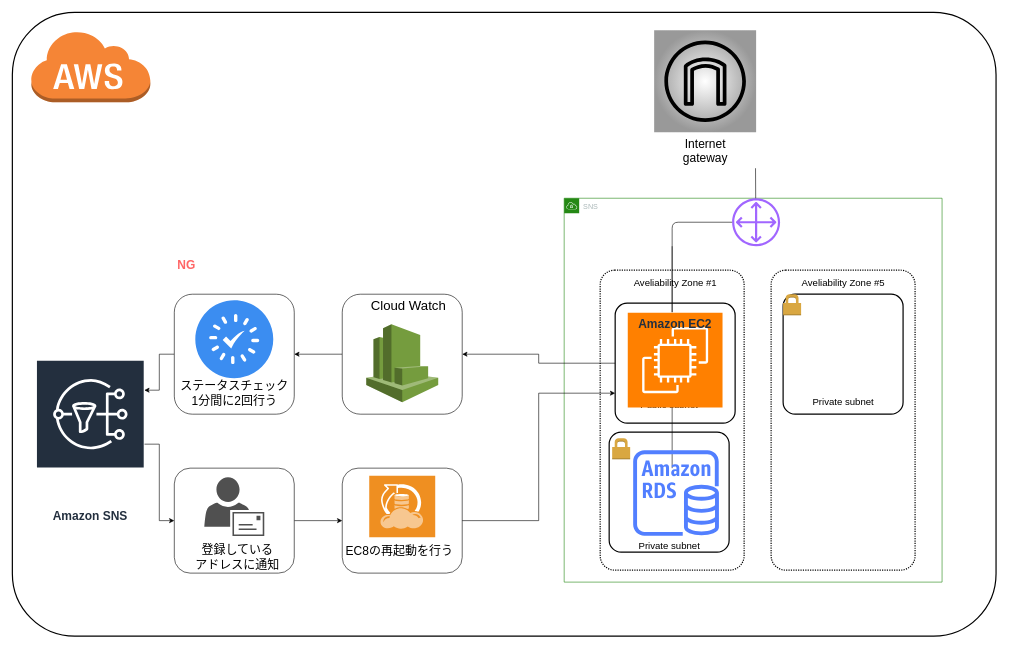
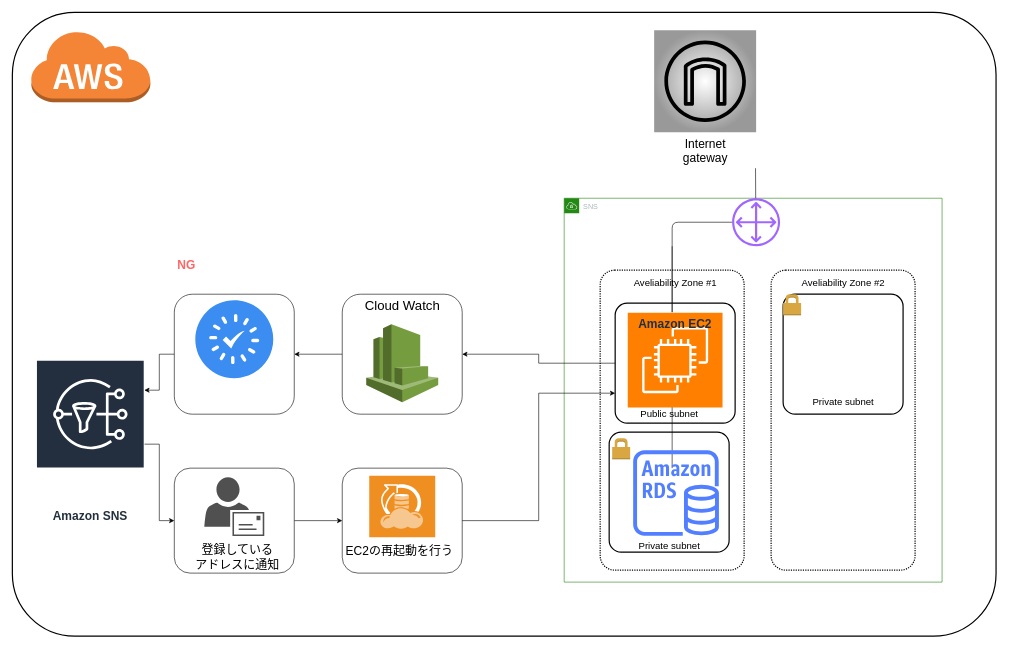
  <mxCell id="0" />
  <mxCell id="1" parent="0" />
  <mxCell id="2" value="" style="rounded=1;arcSize=10;dashed=0;gradientColor=none;strokeWidth=2;fontSize=16;" parent="1" vertex="1"><mxGeometry x="20" y="20" width="1640" height="1040" as="geometry" /></mxCell>
  <mxCell id="3" value="" style="rounded=1;whiteSpace=wrap;html=1;fontSize=20;fontColor=#FF6666;verticalAlign=middle;" parent="1" vertex="1"><mxGeometry x="570" y="780" width="200" height="175" as="geometry" /></mxCell>
  <mxCell id="4" style="edgeStyle=orthogonalEdgeStyle;rounded=0;sketch=0;jumpSize=6;orthogonalLoop=1;jettySize=auto;html=1;entryX=0;entryY=0.5;entryDx=0;entryDy=0;shadow=0;fontSize=20;fontColor=#FF6666;startSize=6;" parent="1" source="5" target="3" edge="1"><mxGeometry relative="1" as="geometry" /></mxCell>
  <mxCell id="5" value="" style="rounded=1;whiteSpace=wrap;html=1;fontSize=20;fontColor=#FF6666;verticalAlign=middle;" parent="1" vertex="1"><mxGeometry x="290" y="780" width="200" height="175" as="geometry" /></mxCell>
  <mxCell id="6" value="" style="rounded=1;arcSize=10;dashed=1;fillColor=none;gradientColor=none;dashPattern=1 1;strokeWidth=2;fontSize=16;" parent="1" vertex="1"><mxGeometry x="1285" y="450" width="240" height="500" as="geometry" /></mxCell>
  <mxCell id="7" value="SNS" style="points=[[0,0],[0.25,0],[0.5,0],[0.75,0],[1,0],[1,0.25],[1,0.5],[1,0.75],[1,1],[0.75,1],[0.5,1],[0.25,1],[0,1],[0,0.75],[0,0.5],[0,0.25]];outlineConnect=0;gradientColor=none;html=1;whiteSpace=wrap;fontSize=12;fontStyle=0;shape=mxgraph.aws4.group;grIcon=mxgraph.aws4.group_vpc;strokeColor=#248814;fillColor=none;verticalAlign=top;align=left;spacingLeft=30;fontColor=#AAB7B8;dashed=0;" parent="1" vertex="1"><mxGeometry x="940" y="330" width="630" height="640" as="geometry" /></mxCell>
  <mxCell id="8" value="" style="rounded=1;arcSize=10;dashed=1;fillColor=none;gradientColor=none;dashPattern=1 1;strokeWidth=2;fontSize=16;" parent="1" vertex="1"><mxGeometry x="1000" y="450" width="240" height="500" as="geometry" /></mxCell>
  <mxCell id="9" style="edgeStyle=orthogonalEdgeStyle;rounded=0;sketch=0;jumpSize=6;orthogonalLoop=1;jettySize=auto;html=1;shadow=0;fontSize=20;fontColor=#FF6666;startSize=6;" parent="1" source="10" target="41" edge="1"><mxGeometry relative="1" as="geometry"><Array as="points"><mxPoint x="265" y="590" /><mxPoint x="265" y="650" /></Array></mxGeometry></mxCell>
  <mxCell id="10" value="" style="rounded=1;whiteSpace=wrap;html=1;fontSize=20;" parent="1" vertex="1"><mxGeometry x="290" y="490" width="200" height="200" as="geometry" /></mxCell>
  <mxCell id="11" style="edgeStyle=orthogonalEdgeStyle;rounded=0;sketch=0;jumpSize=6;orthogonalLoop=1;jettySize=auto;html=1;shadow=0;fontSize=20;fontColor=#FF6666;startSize=6;" parent="1" source="12" target="10" edge="1"><mxGeometry relative="1" as="geometry" /></mxCell>
  <mxCell id="12" value="" style="rounded=1;whiteSpace=wrap;html=1;fontSize=22;" parent="1" vertex="1"><mxGeometry x="570" y="490" width="200" height="200" as="geometry" /></mxCell>
  <mxCell id="13" style="edgeStyle=orthogonalEdgeStyle;rounded=0;orthogonalLoop=1;jettySize=auto;html=1;entryX=1;entryY=0.5;entryDx=0;entryDy=0;fontSize=20;jumpSize=6;startSize=6;shadow=0;sketch=0;fontStyle=0" parent="1" source="14" target="12" edge="1"><mxGeometry relative="1" as="geometry" /></mxCell>
  <mxCell id="14" value="" style="rounded=1;arcSize=10;dashed=0;fillColor=none;gradientColor=none;strokeWidth=2;" parent="1" vertex="1"><mxGeometry x="1025" y="505" width="200" height="200" as="geometry" /></mxCell>
  <mxCell id="15" value="" style="rounded=1;arcSize=10;dashed=0;fillColor=none;gradientColor=none;strokeWidth=2;" parent="1" vertex="1"><mxGeometry x="1015" y="720" width="200" height="200" as="geometry" /></mxCell>
  <mxCell id="16" value="" style="dashed=0;html=1;shape=mxgraph.aws3.permissions;fillColor=#D9A741;gradientColor=none;dashed=0;" parent="1" vertex="1"><mxGeometry x="1020" y="730" width="30" height="35" as="geometry" /></mxCell>
- <mxCell id="17" value="Public subnet" style="text;html=1;resizable=0;autosize=1;align=center;verticalAlign=middle;points=[];fillColor=none;strokeColor=none;rounded=0;fontSize=16;" parent="1" vertex="1"><mxGeometry x="1060" y="665" width="110" height="20" as="geometry" /></mxCell>
+ <mxCell id="17" value="Public subnet" style="text;html=1;resizable=0;autosize=1;align=center;verticalAlign=middle;points=[];fillColor=none;strokeColor=none;rounded=0;fontSize=16;" parent="1" vertex="1"><mxGeometry x="1060" y="680" width="110" height="20" as="geometry" /></mxCell>
  <mxCell id="18" value="Private subnet" style="text;html=1;resizable=0;autosize=1;align=center;verticalAlign=middle;points=[];fillColor=none;strokeColor=none;rounded=0;fontSize=16;" parent="1" vertex="1"><mxGeometry x="1055" y="900" width="120" height="20" as="geometry" /></mxCell>
  <mxCell id="19" value="" style="rounded=1;arcSize=10;dashed=0;fillColor=none;gradientColor=none;strokeWidth=2;" parent="1" vertex="1"><mxGeometry x="1305" y="490" width="200" height="200" as="geometry" /></mxCell>
  <mxCell id="20" value="" style="dashed=0;html=1;shape=mxgraph.aws3.permissions;fillColor=#D9A741;gradientColor=none;dashed=0;" parent="1" vertex="1"><mxGeometry x="1305" y="490" width="30" height="35" as="geometry" /></mxCell>
  <mxCell id="21" value="Private subnet" style="text;html=1;resizable=0;autosize=1;align=center;verticalAlign=middle;points=[];fillColor=none;strokeColor=none;rounded=0;fontSize=16;" parent="1" vertex="1"><mxGeometry x="1345" y="660" width="120" height="20" as="geometry" /></mxCell>
  <mxCell id="22" value="" style="outlineConnect=0;fontColor=#232F3E;gradientColor=none;fillColor=#A166FF;strokeColor=none;dashed=0;verticalLabelPosition=bottom;verticalAlign=top;align=center;html=1;fontSize=12;fontStyle=0;aspect=fixed;pointerEvents=1;shape=mxgraph.aws4.customer_gateway;" parent="1" vertex="1"><mxGeometry x="1220" y="330" width="80" height="80" as="geometry" /></mxCell>
  <mxCell id="23" value="Internet&lt;br style=&quot;font-size: 20px;&quot;&gt;gateway" style="outlineConnect=0;dashed=0;verticalLabelPosition=bottom;verticalAlign=top;align=center;fontSize=20;fontStyle=0;aspect=fixed;shape=mxgraph.aws4.resourceIcon;resIcon=mxgraph.aws4.internet_gateway;labelBorderColor=none;html=1;gradientColor=#999999;gradientDirection=radial;strokeColor=none;" parent="1" vertex="1"><mxGeometry x="1090" y="50" width="170" height="170" as="geometry" /></mxCell>
  <mxCell id="24" value="" style="dashed=0;html=1;shape=mxgraph.aws3.cloud;fillColor=#F58536;gradientColor=none;dashed=0;fontSize=16;" parent="1" vertex="1"><mxGeometry x="50" y="50" width="200" height="120" as="geometry" /></mxCell>
  <mxCell id="25" value="" style="endArrow=none;html=1;fontSize=16;" parent="1" edge="1"><mxGeometry width="50" height="50" relative="1" as="geometry"><mxPoint x="1259.29" y="330" as="sourcePoint" /><mxPoint x="1259" y="280" as="targetPoint" /><Array as="points"><mxPoint x="1259" y="280" /></Array></mxGeometry></mxCell>
  <mxCell id="26" value="" style="endArrow=none;html=1;fontSize=16;" parent="1" edge="1"><mxGeometry width="50" height="50" relative="1" as="geometry"><mxPoint x="1120" y="410" as="sourcePoint" /><mxPoint x="1220" y="370" as="targetPoint" /><Array as="points"><mxPoint x="1120" y="550" /><mxPoint x="1120" y="370" /></Array></mxGeometry></mxCell>
  <mxCell id="27" value="" style="endArrow=none;html=1;fontSize=16;" parent="1" edge="1"><mxGeometry width="50" height="50" relative="1" as="geometry"><mxPoint x="1120" y="780" as="sourcePoint" /><mxPoint x="1120" y="640" as="targetPoint" /><Array as="points"><mxPoint x="1120" y="780" /></Array></mxGeometry></mxCell>
  <mxCell id="28" value="Aveliability Zone #1" style="text;html=1;resizable=0;autosize=1;align=center;verticalAlign=middle;points=[];fillColor=none;strokeColor=none;rounded=0;fontSize=16;" parent="1" vertex="1"><mxGeometry x="1050" y="460" width="150" height="20" as="geometry" /></mxCell>
- <mxCell id="29" value="Aveliability Zone #5" style="text;html=1;resizable=0;autosize=1;align=center;verticalAlign=middle;points=[];fillColor=none;strokeColor=none;rounded=0;fontSize=16;" parent="1" vertex="1"><mxGeometry x="1330" y="460" width="150" height="20" as="geometry" /></mxCell>
+ <mxCell id="29" value="Aveliability Zone #2" style="text;html=1;resizable=0;autosize=1;align=center;verticalAlign=middle;points=[];fillColor=none;strokeColor=none;rounded=0;fontSize=16;" parent="1" vertex="1"><mxGeometry x="1330" y="460" width="150" height="20" as="geometry" /></mxCell>
  <mxCell id="30" value="" style="outlineConnect=0;dashed=0;verticalLabelPosition=bottom;verticalAlign=top;align=center;html=1;shape=mxgraph.aws3.cloudwatch;fillColor=#759C3E;gradientColor=none;" parent="1" vertex="1"><mxGeometry x="610" y="540" width="120" height="130" as="geometry" /></mxCell>
- <mxCell id="31" value="Cloud Watch" style="text;html=1;resizable=0;autosize=1;align=center;verticalAlign=middle;points=[];fillColor=none;strokeColor=none;rounded=0;fontSize=22;" parent="1" vertex="1"><mxGeometry x="610" y="495" width="140" height="30" as="geometry" /></mxCell>
+ <mxCell id="31" value="Cloud Watch" style="text;html=1;resizable=0;autosize=1;align=center;verticalAlign=middle;points=[];fillColor=none;strokeColor=none;rounded=0;fontSize=22;" parent="1" vertex="1"><mxGeometry x="600" y="495" width="140" height="30" as="geometry" /></mxCell>
  <mxCell id="32" value="" style="html=1;aspect=fixed;strokeColor=none;shadow=0;align=center;verticalAlign=top;fillColor=#3B8DF1;shape=mxgraph.gcp2.check_2;fontSize=22;" parent="1" vertex="1"><mxGeometry x="325" y="500" width="130" height="130" as="geometry" /></mxCell>
- <mxCell id="33" value="ステータスチェック&lt;br style=&quot;font-size: 20px;&quot;&gt;1分間に2回行う" style="text;html=1;resizable=0;autosize=1;align=center;verticalAlign=middle;points=[];fillColor=none;strokeColor=none;rounded=0;fontSize=20;" parent="1" vertex="1"><mxGeometry x="290" y="630" width="200" height="50" as="geometry" /></mxCell>
  <mxCell id="34" value="NG" style="text;html=1;resizable=0;autosize=1;align=center;verticalAlign=middle;points=[];fillColor=none;strokeColor=none;rounded=0;fontSize=20;fontStyle=1;fontColor=#FF6666;" parent="1" vertex="1"><mxGeometry x="285" y="425" width="50" height="30" as="geometry" /></mxCell>
  <mxCell id="35" value="" style="pointerEvents=1;shadow=0;dashed=0;html=1;strokeColor=none;fillColor=#505050;labelPosition=center;verticalLabelPosition=bottom;verticalAlign=top;outlineConnect=0;align=center;shape=mxgraph.office.users.mail_user;fontSize=20;fontColor=#FF6666;" parent="1" vertex="1"><mxGeometry x="340" y="795" width="100" height="98" as="geometry" /></mxCell>
  <mxCell id="36" value="&lt;font color=&quot;#000000&quot;&gt;登録している&lt;br&gt;アドレスに通知&lt;br&gt;&lt;/font&gt;" style="text;html=1;resizable=0;autosize=1;align=center;verticalAlign=middle;points=[];fillColor=none;strokeColor=none;rounded=0;fontSize=20;fontColor=#FF6666;" parent="1" vertex="1"><mxGeometry x="320" y="903" width="150" height="50" as="geometry" /></mxCell>
  <mxCell id="37" value="" style="shadow=0;dashed=0;html=1;strokeColor=none;fillColor=#EF8F21;labelPosition=center;verticalLabelPosition=bottom;verticalAlign=top;align=center;outlineConnect=0;shape=mxgraph.veeam.2d.disaster_recovery;fontSize=20;fontColor=#FF6666;" parent="1" vertex="1"><mxGeometry x="615" y="792.8" width="110" height="102.4" as="geometry" /></mxCell>
- <mxCell id="38" value="&lt;font color=&quot;#000000&quot;&gt;EC8の再起動を行う&lt;/font&gt;" style="text;html=1;resizable=0;autosize=1;align=center;verticalAlign=middle;points=[];fillColor=none;strokeColor=none;rounded=0;fontSize=20;fontColor=#FF6666;" parent="1" vertex="1"><mxGeometry x="570" y="903" width="190" height="30" as="geometry" /></mxCell>
+ <mxCell id="38" value="&lt;font color=&quot;#000000&quot;&gt;EC2の再起動を行う&lt;/font&gt;" style="text;html=1;resizable=0;autosize=1;align=center;verticalAlign=middle;points=[];fillColor=none;strokeColor=none;rounded=0;fontSize=20;fontColor=#FF6666;" parent="1" vertex="1"><mxGeometry x="570" y="903" width="190" height="30" as="geometry" /></mxCell>
  <mxCell id="39" style="edgeStyle=orthogonalEdgeStyle;rounded=0;sketch=0;jumpSize=6;orthogonalLoop=1;jettySize=auto;html=1;entryX=0;entryY=0.75;entryDx=0;entryDy=0;shadow=0;fontSize=20;fontColor=#FF6666;startSize=6;" parent="1" source="3" target="14" edge="1"><mxGeometry relative="1" as="geometry" /></mxCell>
  <mxCell id="40" style="edgeStyle=orthogonalEdgeStyle;rounded=0;orthogonalLoop=1;jettySize=auto;html=1;entryX=0;entryY=0.5;entryDx=0;entryDy=0;" parent="1" source="41" target="5" edge="1"><mxGeometry relative="1" as="geometry"><Array as="points"><mxPoint x="265" y="740" /><mxPoint x="265" y="868" /></Array></mxGeometry></mxCell>
  <mxCell id="41" value="&lt;font style=&quot;font-size: 20px&quot;&gt;Amazon SNS&lt;/font&gt;" style="outlineConnect=0;fontColor=#232F3E;gradientColor=none;strokeColor=#ffffff;fillColor=#232F3E;dashed=0;verticalLabelPosition=middle;verticalAlign=bottom;align=center;html=1;whiteSpace=wrap;fontSize=10;fontStyle=1;spacing=3;shape=mxgraph.aws4.productIcon;prIcon=mxgraph.aws4.sns;" parent="1" vertex="1"><mxGeometry x="60" y="600" width="180" height="275" as="geometry" /></mxCell>
  <mxCell id="42" value="Amazon EC2" style="outlineConnect=0;fontColor=#232F3E;gradientColor=none;strokeColor=#ffffff;fillColor=#FF8000;dashed=0;verticalLabelPosition=middle;verticalAlign=top;align=center;html=1;whiteSpace=wrap;fontSize=20;fontStyle=1;spacing=3;shape=mxgraph.aws4.productIcon;prIcon=mxgraph.aws4.ec2;" parent="1" vertex="1"><mxGeometry x="1045" y="520" width="160" height="130" as="geometry" /></mxCell>
  <mxCell id="43" value="" style="outlineConnect=0;fontColor=#232F3E;gradientColor=none;fillColor=#527FFF;strokeColor=none;dashed=0;verticalLabelPosition=bottom;verticalAlign=top;align=center;html=1;fontSize=12;fontStyle=0;aspect=fixed;pointerEvents=1;shape=mxgraph.aws4.rds_instance;" parent="1" vertex="1"><mxGeometry x="1055" y="750" width="143" height="143" as="geometry" /></mxCell>
